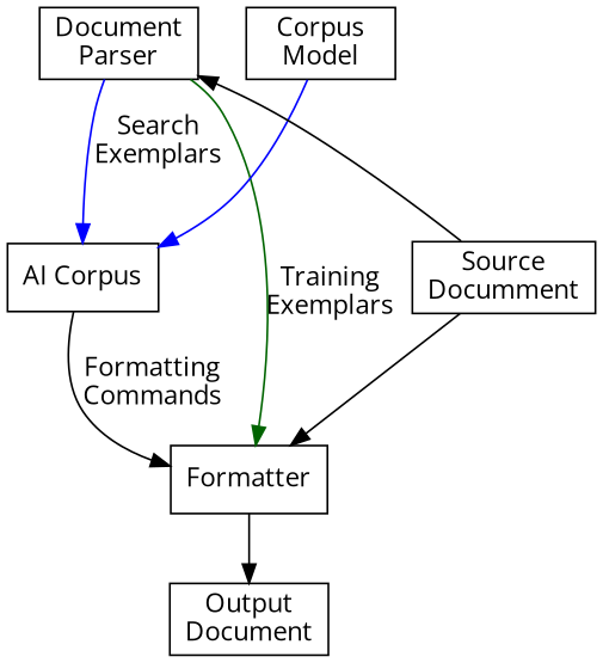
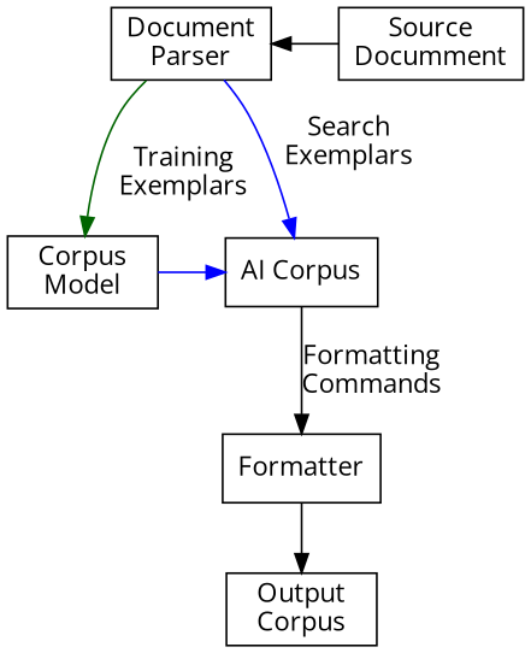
  digraph {
    fontname="Open Sans"
    node [fontname="Open Sans" shape=box]
    edge [fontname="Open Sans"]
    n1 [label="Document\nParser" width=1.1]
    n2 [label="Corpus\nModel" width=1.1]
    n3 [label="AI Corpus" width=1.1]
    n4 [label=Formatter width=1.1]
    n5 [label="Source\nDocumment" width=1.1]
-   n6 [label="Output\nDocument" width=1.1]
-   n1 -> n4 [color=darkgreen label="\nTraining\nExemplars"]
+   n6 [label="Output\nCorpus" width=1.1]
+   n1 -> n2 [color=darkgreen label="\nTraining\nExemplars"]
    n1 -> n3 [color=blue label="Search\nExemplars\n\n"]
    n2 -> n3 [color=blue constraint=false]
    n3 -> n4 [label="Formatting\nCommands"]
    n4 -> n6
    n5 -> n1 [constraint=false]
-   n5 -> n4
  }
